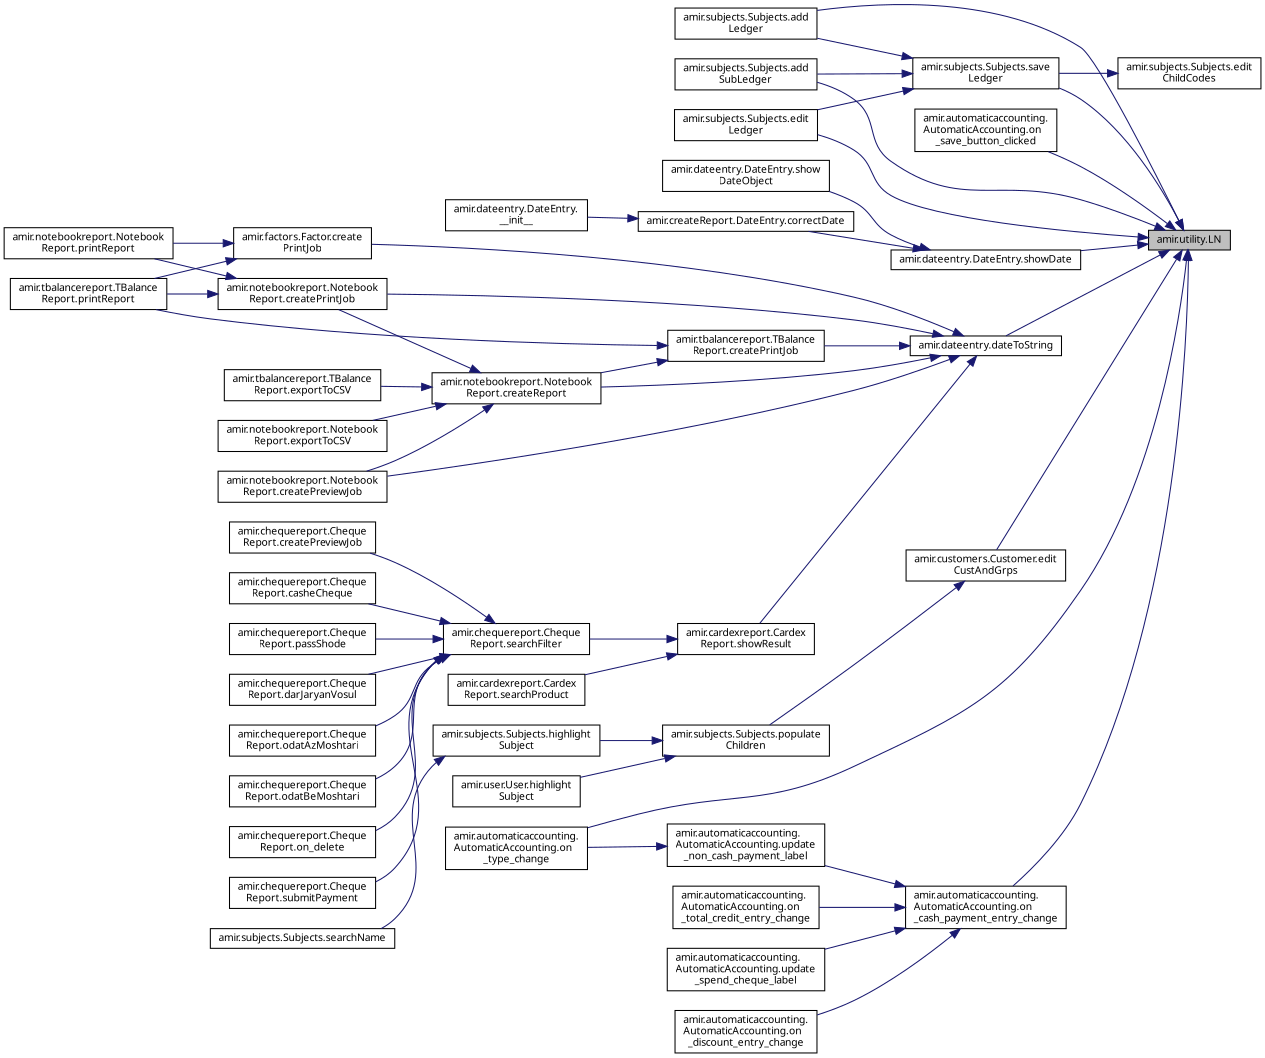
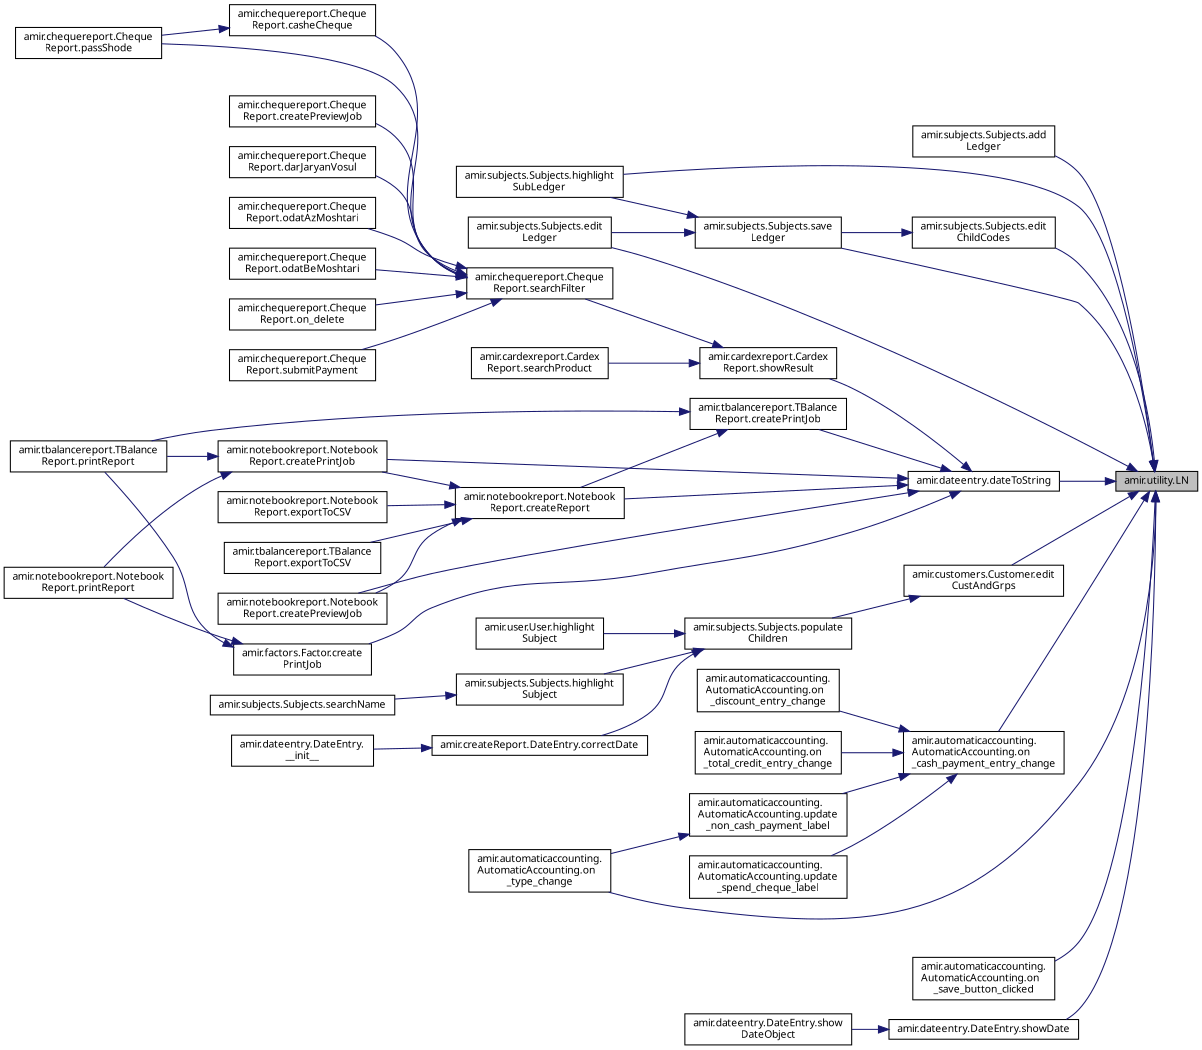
  digraph {
    rankdir=RL
    node [color=black fillcolor=white fontname="FreeSans.ttf" fontsize=10 shape=record style=filled]
    edge [color=midnightblue dir=back fontname="FreeSans.ttf" fontsize=10 labelfontname="FreeSans.ttf" labelfontsize=10 style=solid]
    n1 [fillcolor=grey75 fontcolor=black height=0.2 label="amir.utility.LN" width=0.4]
    n2 [height=0.2 label="amir.subjects.Subjects.add\lLedger" width=0.4]
-   n3 [height=0.2 label="amir.subjects.Subjects.add\lSubLedger" width=0.4]
+   n3 [height=0.2 label="amir.subjects.Subjects.highlight\lSubLedger" width=0.4]
    n4 [height=0.2 label="amir.dateentry.dateToString" width=0.4]
    n5 [height=0.2 label="amir.subjects.Subjects.edit\lChildCodes" width=0.4]
    n6 [height=0.2 label="amir.subjects.Subjects.save\lLedger" width=0.4]
    n7 [height=0.2 label="amir.subjects.Subjects.edit\lLedger" width=0.4]
    n8 [height=0.2 label="amir.customers.Customer.edit\lCustAndGrps" width=0.4]
    n9 [height=0.2 label="amir.automaticaccounting.\lAutomaticAccounting.on\l_cash_payment_entry_change" width=0.4]
    n10 [height=0.2 label="amir.automaticaccounting.\lAutomaticAccounting.on\l_type_change" width=0.4]
    n11 [height=0.2 label="amir.automaticaccounting.\lAutomaticAccounting.on\l_save_button_clicked" width=0.4]
    n12 [height=0.2 label="amir.dateentry.DateEntry.showDate" width=0.4]
    n13 [height=0.2 label="amir.notebookreport.Notebook\lReport.createPreviewJob" width=0.4]
    n14 [height=0.2 label="amir.tbalancereport.TBalance\lReport.createPrintJob" width=0.4]
    n15 [height=0.2 label="amir.notebookreport.Notebook\lReport.createPrintJob" width=0.4]
    n16 [height=0.2 label="amir.factors.Factor.create\lPrintJob" width=0.4]
    n17 [height=0.2 label="amir.notebookreport.Notebook\lReport.createReport" width=0.4]
    n18 [height=0.2 label="amir.cardexreport.Cardex\lReport.showResult" width=0.4]
    n19 [height=0.2 label="amir.subjects.Subjects.populate\lChildren" width=0.4]
    n20 [height=0.2 label="amir.automaticaccounting.\lAutomaticAccounting.on\l_discount_entry_change" width=0.4]
    n21 [height=0.2 label="amir.automaticaccounting.\lAutomaticAccounting.on\l_total_credit_entry_change" width=0.4]
    n22 [height=0.2 label="amir.automaticaccounting.\lAutomaticAccounting.update\l_non_cash_payment_label" width=0.4]
    n23 [height=0.2 label="amir.automaticaccounting.\lAutomaticAccounting.update\l_spend_cheque_label" width=0.4]
    n24 [height=0.2 label="amir.user.User.highlight\lSubject" width=0.4]
    n25 [height=0.2 label="amir.subjects.Subjects.highlight\lSubject" width=0.4]
    n26 [height=0.2 label="amir.createReport.DateEntry.correctDate" width=0.4]
    n27 [height=0.2 label="amir.dateentry.DateEntry.show\lDateObject" width=0.4]
    n28 [height=0.2 label="amir.tbalancereport.TBalance\lReport.printReport" width=0.4]
    n29 [height=0.2 label="amir.notebookreport.Notebook\lReport.printReport" width=0.4]
    n30 [height=0.2 label="amir.tbalancereport.TBalance\lReport.exportToCSV" width=0.4]
    n31 [height=0.2 label="amir.notebookreport.Notebook\lReport.exportToCSV" width=0.4]
    n32 [height=0.2 label="amir.chequereport.Cheque\lReport.searchFilter" width=0.4]
    n33 [height=0.2 label="amir.cardexreport.Cardex\lReport.searchProduct" width=0.4]
    n34 [height=0.2 label="amir.chequereport.Cheque\lReport.createPreviewJob" width=0.4]
    n35 [height=0.2 label="amir.chequereport.Cheque\lReport.casheCheque" width=0.4]
    n36 [height=0.2 label="amir.chequereport.Cheque\lReport.passShode" width=0.4]
    n37 [height=0.2 label="amir.chequereport.Cheque\lReport.darJaryanVosul" width=0.4]
    n38 [height=0.2 label="amir.chequereport.Cheque\lReport.odatAzMoshtari" width=0.4]
    n39 [height=0.2 label="amir.chequereport.Cheque\lReport.odatBeMoshtari" width=0.4]
    n40 [height=0.2 label="amir.chequereport.Cheque\lReport.on_delete" width=0.4]
    n41 [height=0.2 label="amir.chequereport.Cheque\lReport.submitPayment" width=0.4]
    n42 [height=0.2 label="amir.subjects.Subjects.searchName" width=0.4]
    n43 [height=0.2 label="amir.dateentry.DateEntry.\l__init__" width=0.4]
    n1 -> n2
    n1 -> n3
    n1 -> n4
+   n1 -> n5
    n1 -> n6
    n1 -> n7
    n1 -> n8
    n1 -> n9
    n1 -> n10
    n1 -> n11
    n1 -> n12
    n4 -> n13
    n4 -> n14
    n4 -> n15
    n4 -> n16
    n4 -> n17
    n4 -> n18
    n5 -> n6
-   n6 -> n2
    n6 -> n3
    n6 -> n7
    n8 -> n19
    n9 -> n20
    n9 -> n21
    n9 -> n22
    n9 -> n23
-   n12 -> n26
+   n19 -> n26
    n12 -> n27
    n14 -> n17
    n14 -> n28
    n15 -> n28
    n15 -> n29
    n16 -> n28
    n16 -> n29
    n17 -> n13
    n17 -> n15
    n17 -> n30
    n17 -> n31
    n18 -> n32
    n18 -> n33
    n19 -> n24
    n19 -> n25
    n22 -> n10
    n25 -> n42
    n26 -> n43
    n32 -> n34
    n32 -> n35
    n32 -> n36
    n32 -> n37
    n32 -> n38
    n32 -> n39
    n32 -> n40
    n32 -> n41
+   n35 -> n36
  }
